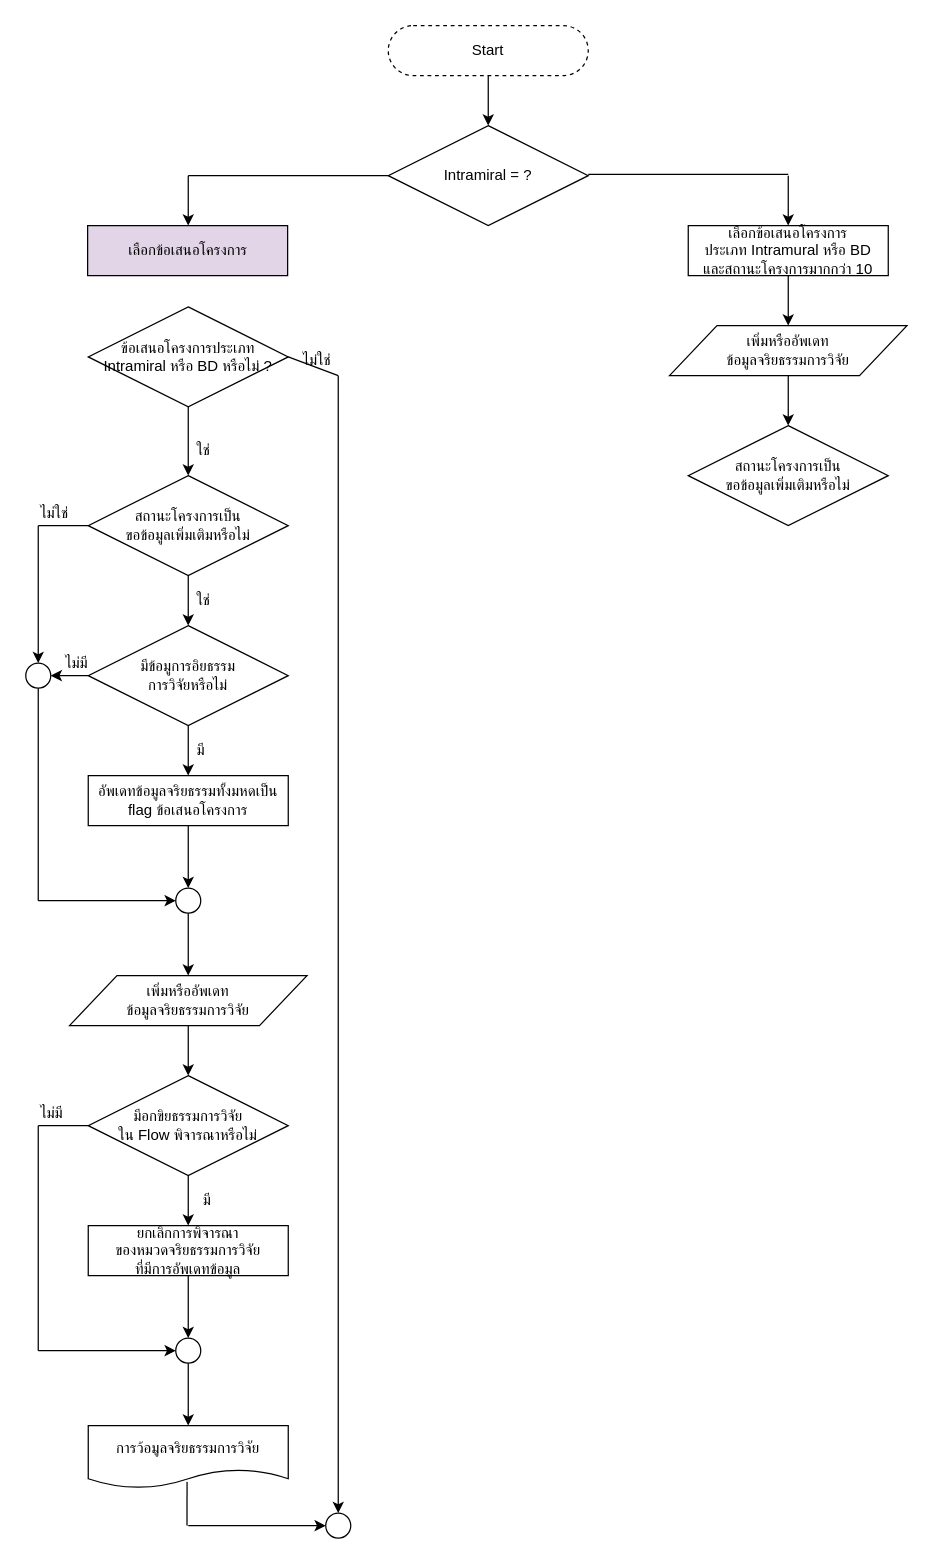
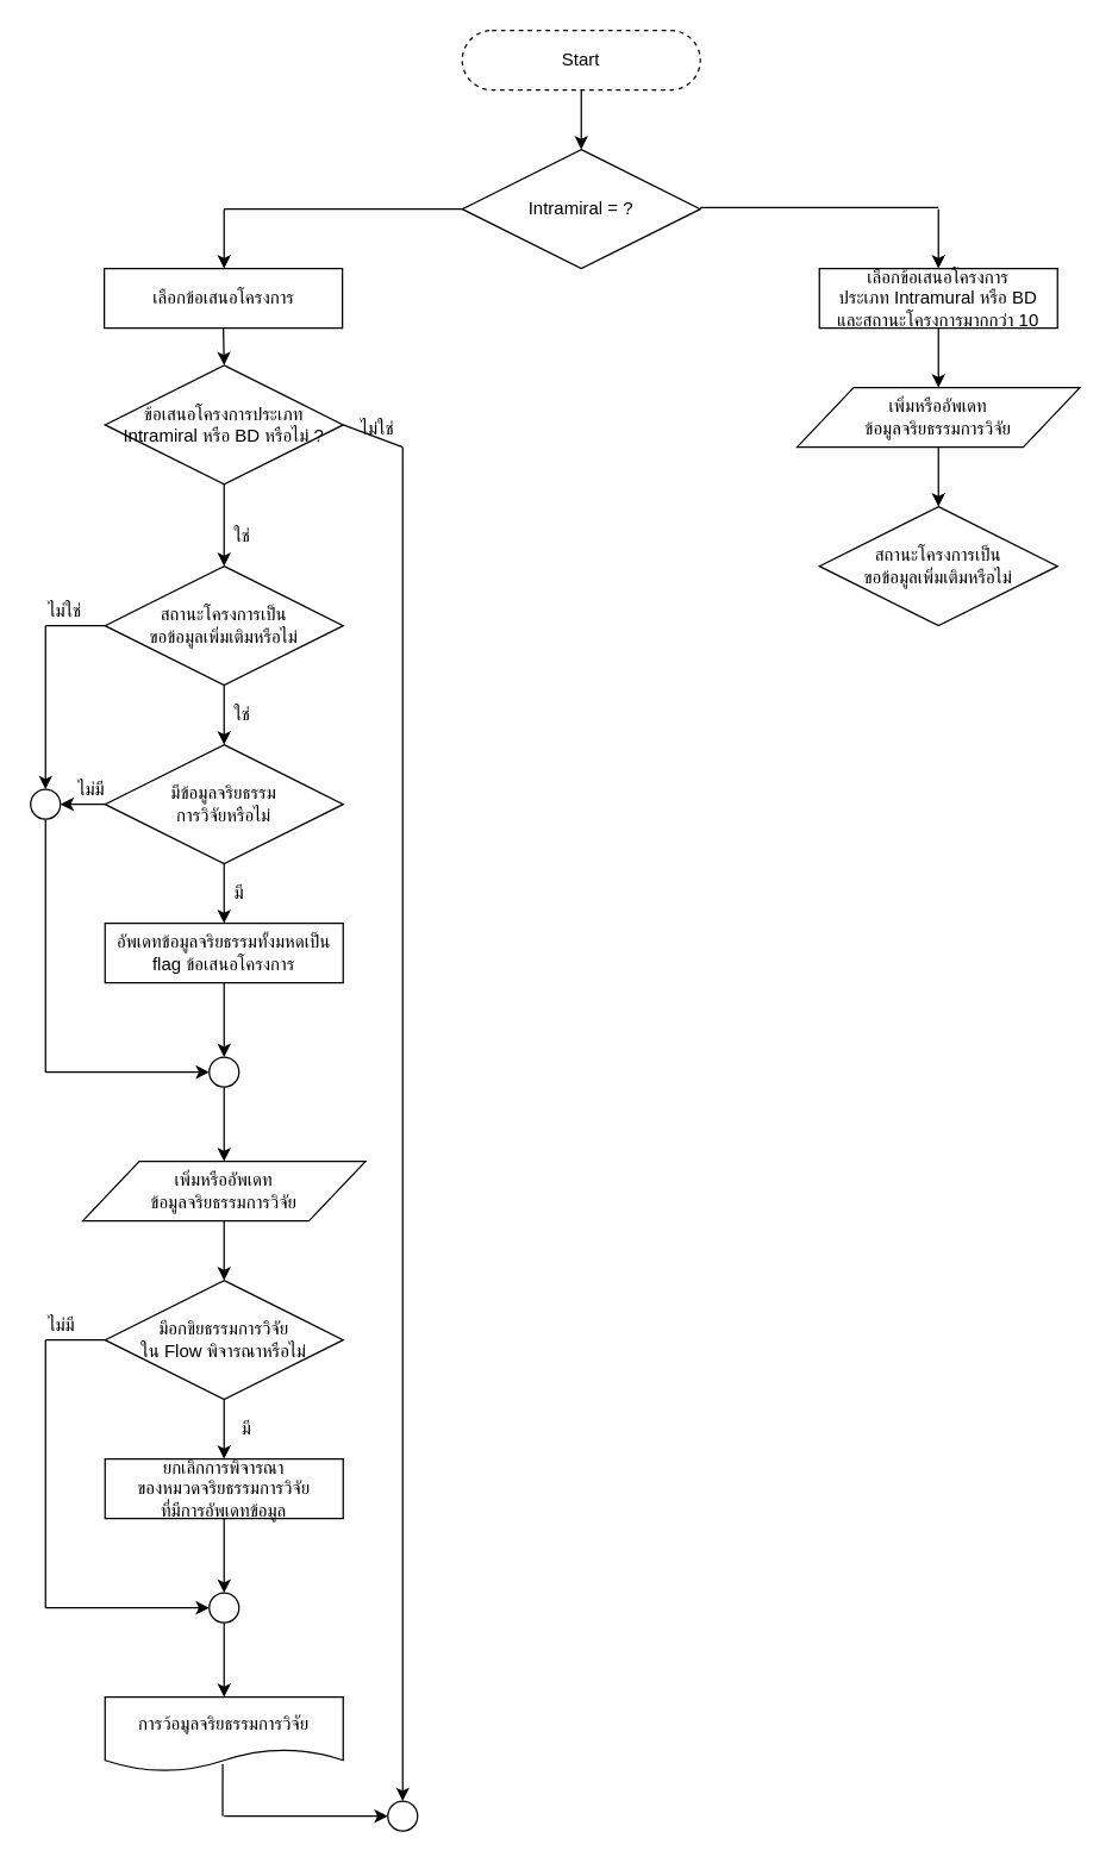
  <mxCell id="0" />
  <mxCell id="1" parent="0" />
  <mxCell id="2" value="Start" style="rounded=1;whiteSpace=wrap;html=1;arcSize=50;dashed=1;" vertex="1" parent="1"><mxGeometry x="310" y="20" width="160" height="40" as="geometry" /></mxCell>
  <mxCell id="3" value="" style="endArrow=classic;html=1;exitX=0.5;exitY=1;exitDx=0;exitDy=0;" edge="1" parent="1" source="2"><mxGeometry width="50" height="50" relative="1" as="geometry"><mxPoint x="300" y="410" as="sourcePoint" /><mxPoint x="390" y="100" as="targetPoint" /></mxGeometry></mxCell>
  <mxCell id="4" value="Intramiral = ?" style="rhombus;whiteSpace=wrap;html=1;" vertex="1" parent="1"><mxGeometry x="310" y="100" width="160" height="80" as="geometry" /></mxCell>
  <mxCell id="5" value="" style="endArrow=none;html=1;entryX=0;entryY=0.5;entryDx=0;entryDy=0;" edge="1" parent="1" target="4"><mxGeometry width="50" height="50" relative="1" as="geometry"><mxPoint x="150" y="140" as="sourcePoint" /><mxPoint x="310" y="200" as="targetPoint" /></mxGeometry></mxCell>
  <mxCell id="6" value="" style="endArrow=none;html=1;entryX=0;entryY=0.5;entryDx=0;entryDy=0;" edge="1" parent="1"><mxGeometry width="50" height="50" relative="1" as="geometry"><mxPoint x="470" y="139" as="sourcePoint" /><mxPoint x="630" y="139" as="targetPoint" /></mxGeometry></mxCell>
  <mxCell id="7" value="" style="endArrow=classic;html=1;exitX=0.5;exitY=1;exitDx=0;exitDy=0;" edge="1" parent="1"><mxGeometry width="50" height="50" relative="1" as="geometry"><mxPoint x="150" y="140" as="sourcePoint" /><mxPoint x="150" y="180" as="targetPoint" /></mxGeometry></mxCell>
  <mxCell id="8" value="เพิ่มหรืออัพเดท&lt;br&gt;ข้อมูลจริยธรรมการวิจัย" style="shape=parallelogram;perimeter=parallelogramPerimeter;whiteSpace=wrap;html=1;" vertex="1" parent="1"><mxGeometry x="55" y="780" width="190" height="40" as="geometry" /></mxCell>
- <mxCell id="9" value="เลือกข้อเสนอโครงการ" style="rounded=0;whiteSpace=wrap;html=1;fillColor=#e1d5e7;" vertex="1" parent="1"><mxGeometry x="69.5" y="180" width="160" height="40" as="geometry" /></mxCell>
+ <mxCell id="9" value="เลือกข้อเสนอโครงการ" style="rounded=0;whiteSpace=wrap;html=1;" vertex="1" parent="1"><mxGeometry x="69.5" y="180" width="160" height="40" as="geometry" /></mxCell>
  <mxCell id="10" value="" style="endArrow=classic;html=1;exitX=0.5;exitY=1;exitDx=0;exitDy=0;" edge="1" parent="1" source="8"><mxGeometry width="50" height="50" relative="1" as="geometry"><mxPoint x="160" y="1100" as="sourcePoint" /><mxPoint x="150" y="860" as="targetPoint" /></mxGeometry></mxCell>
  <mxCell id="11" value="มีอกขิยธรรมการวิจัย&lt;br&gt;ใน Flow พิจารณาหรือไม่" style="rhombus;whiteSpace=wrap;html=1;" vertex="1" parent="1"><mxGeometry x="70" y="860" width="160" height="80" as="geometry" /></mxCell>
  <mxCell id="12" value="ยกเลิกการพิจารณา&lt;br&gt;ของหมวดจริยธรรมการวิจัย&lt;br&gt;ที่มีการอัพเดทข้อมูล" style="rounded=0;whiteSpace=wrap;html=1;" vertex="1" parent="1"><mxGeometry x="70" y="980" width="160" height="40" as="geometry" /></mxCell>
  <mxCell id="13" value="" style="endArrow=classic;html=1;exitX=0.5;exitY=1;exitDx=0;exitDy=0;entryX=0.5;entryY=0;entryDx=0;entryDy=0;" edge="1" parent="1" source="11" target="12"><mxGeometry width="50" height="50" relative="1" as="geometry"><mxPoint x="310" y="960" as="sourcePoint" /><mxPoint x="360" y="910" as="targetPoint" /></mxGeometry></mxCell>
  <mxCell id="14" value="อัพเดทข้อมูลจริยธรรมทั้งมหดเป็น flag ข้อเสนอโครงการ" style="rounded=0;whiteSpace=wrap;html=1;" vertex="1" parent="1"><mxGeometry x="70" y="620" width="160" height="40" as="geometry" /></mxCell>
  <mxCell id="15" value="การว้อมูลจริยธรรมการวิจัย" style="shape=document;whiteSpace=wrap;html=1;boundedLbl=1;" vertex="1" parent="1"><mxGeometry x="70" y="1140" width="160" height="50" as="geometry" /></mxCell>
  <mxCell id="16" value="มี" style="text;html=1;resizable=0;points=[];autosize=1;align=left;verticalAlign=top;spacingTop=-4;" vertex="1" parent="1"><mxGeometry x="160" y="950" width="20" height="20" as="geometry" /></mxCell>
  <mxCell id="17" value="" style="ellipse;whiteSpace=wrap;html=1;aspect=fixed;" vertex="1" parent="1"><mxGeometry x="140" y="1070" width="20" height="20" as="geometry" /></mxCell>
  <mxCell id="18" value="" style="endArrow=classic;html=1;entryX=0;entryY=0.5;entryDx=0;entryDy=0;" edge="1" parent="1" target="17"><mxGeometry width="50" height="50" relative="1" as="geometry"><mxPoint x="30" y="1080" as="sourcePoint" /><mxPoint x="70" y="1210" as="targetPoint" /></mxGeometry></mxCell>
  <mxCell id="19" value="" style="endArrow=none;html=1;" edge="1" parent="1"><mxGeometry width="50" height="50" relative="1" as="geometry"><mxPoint x="30" y="1080" as="sourcePoint" /><mxPoint x="30" y="900" as="targetPoint" /></mxGeometry></mxCell>
  <mxCell id="20" value="" style="endArrow=classic;html=1;exitX=0.5;exitY=1;exitDx=0;exitDy=0;entryX=0.5;entryY=0;entryDx=0;entryDy=0;" edge="1" parent="1" source="17" target="15"><mxGeometry width="50" height="50" relative="1" as="geometry"><mxPoint x="-70" y="1170" as="sourcePoint" /><mxPoint x="-20" y="1120" as="targetPoint" /></mxGeometry></mxCell>
  <mxCell id="21" value="" style="endArrow=classic;html=1;exitX=0.5;exitY=1;exitDx=0;exitDy=0;entryX=0.5;entryY=0;entryDx=0;entryDy=0;" edge="1" parent="1" source="12" target="17"><mxGeometry width="50" height="50" relative="1" as="geometry"><mxPoint x="380" y="1040" as="sourcePoint" /><mxPoint x="430" y="990" as="targetPoint" /></mxGeometry></mxCell>
  <mxCell id="22" value="สถานะโครงการเป็น&lt;br&gt;ขอข้อมูลเพิ่มเติมหรือไม่" style="rhombus;whiteSpace=wrap;html=1;" vertex="1" parent="1"><mxGeometry x="70" y="380" width="160" height="80" as="geometry" /></mxCell>
  <mxCell id="23" value="" style="ellipse;whiteSpace=wrap;html=1;aspect=fixed;" vertex="1" parent="1"><mxGeometry x="140" y="710" width="20" height="20" as="geometry" /></mxCell>
  <mxCell id="24" value="" style="endArrow=classic;html=1;exitX=0.5;exitY=1;exitDx=0;exitDy=0;entryX=0.5;entryY=0;entryDx=0;entryDy=0;" edge="1" parent="1" source="14" target="23"><mxGeometry width="50" height="50" relative="1" as="geometry"><mxPoint x="-130" y="700" as="sourcePoint" /><mxPoint x="-80" y="650" as="targetPoint" /></mxGeometry></mxCell>
  <mxCell id="25" value="" style="endArrow=classic;html=1;exitX=0.5;exitY=1;exitDx=0;exitDy=0;entryX=0.5;entryY=0;entryDx=0;entryDy=0;" edge="1" parent="1" source="23" target="8"><mxGeometry width="50" height="50" relative="1" as="geometry"><mxPoint x="-60" y="740" as="sourcePoint" /><mxPoint y="690" as="targetPoint" x="-10" /></mxGeometry></mxCell>
  <mxCell id="26" value="" style="endArrow=none;html=1;entryX=0;entryY=0.5;entryDx=0;entryDy=0;" edge="1" parent="1" target="22"><mxGeometry width="50" height="50" relative="1" as="geometry"><mxPoint x="30" y="420" as="sourcePoint" /><mxPoint x="-50" y="610" as="targetPoint" /></mxGeometry></mxCell>
  <mxCell id="27" value="" style="endArrow=classic;html=1;entryX=0;entryY=0.5;entryDx=0;entryDy=0;" edge="1" parent="1" target="23"><mxGeometry width="50" height="50" relative="1" as="geometry"><mxPoint x="30" y="720" as="sourcePoint" /><mxPoint x="10" y="750" as="targetPoint" /></mxGeometry></mxCell>
- <mxCell id="28" value="มีข้อมูการอิยธรรม&lt;br&gt;การวิจัยหรือไม่" style="rhombus;whiteSpace=wrap;html=1;" vertex="1" parent="1"><mxGeometry x="70" y="500" width="160" height="80" as="geometry" /></mxCell>
+ <mxCell id="28" value="มีข้อมูลจริยธรรม&lt;br&gt;การวิจัยหรือไม่" style="rhombus;whiteSpace=wrap;html=1;" vertex="1" parent="1"><mxGeometry x="70" y="500" width="160" height="80" as="geometry" /></mxCell>
  <mxCell id="29" value="" style="ellipse;whiteSpace=wrap;html=1;aspect=fixed;" vertex="1" parent="1"><mxGeometry x="20" y="530" width="20" height="20" as="geometry" /></mxCell>
  <mxCell id="30" value="" style="endArrow=classic;html=1;entryX=0.5;entryY=0;entryDx=0;entryDy=0;" edge="1" parent="1" target="29"><mxGeometry width="50" height="50" relative="1" as="geometry"><mxPoint x="30" y="420" as="sourcePoint" /><mxPoint x="-70" y="470" as="targetPoint" /></mxGeometry></mxCell>
  <mxCell id="31" value="" style="endArrow=classic;html=1;exitX=0;exitY=0.5;exitDx=0;exitDy=0;entryX=1;entryY=0.5;entryDx=0;entryDy=0;" edge="1" parent="1" source="28" target="29"><mxGeometry width="50" height="50" relative="1" as="geometry"><mxPoint x="-60" y="630" as="sourcePoint" /><mxPoint y="580" as="targetPoint" x="-10" /></mxGeometry></mxCell>
  <mxCell id="32" value="" style="endArrow=classic;html=1;exitX=0.5;exitY=1;exitDx=0;exitDy=0;entryX=0.5;entryY=0;entryDx=0;entryDy=0;" edge="1" parent="1" source="22" target="28"><mxGeometry width="50" height="50" relative="1" as="geometry"><mxPoint x="360" y="480" as="sourcePoint" /><mxPoint x="410" y="430" as="targetPoint" /></mxGeometry></mxCell>
  <mxCell id="33" value="" style="endArrow=none;html=1;entryX=0.5;entryY=1;entryDx=0;entryDy=0;" edge="1" parent="1" target="29"><mxGeometry width="50" height="50" relative="1" as="geometry"><mxPoint x="30" y="720" as="sourcePoint" /><mxPoint x="-50" y="580" as="targetPoint" /></mxGeometry></mxCell>
  <mxCell id="34" value="" style="endArrow=classic;html=1;exitX=0.5;exitY=1;exitDx=0;exitDy=0;entryX=0.5;entryY=0;entryDx=0;entryDy=0;" edge="1" parent="1" source="28" target="14"><mxGeometry width="50" height="50" relative="1" as="geometry"><mxPoint x="330" y="580" as="sourcePoint" /><mxPoint x="380" y="530" as="targetPoint" /></mxGeometry></mxCell>
  <mxCell id="35" value="" style="endArrow=none;html=1;entryX=0;entryY=0.5;entryDx=0;entryDy=0;" edge="1" parent="1" target="11"><mxGeometry width="50" height="50" relative="1" as="geometry"><mxPoint x="30" y="900" as="sourcePoint" /><mxPoint x="-50" y="870" as="targetPoint" /></mxGeometry></mxCell>
  <mxCell id="36" value="ใช่" style="text;html=1;resizable=0;points=[];autosize=1;align=left;verticalAlign=top;spacingTop=-4;" vertex="1" parent="1"><mxGeometry x="155" y="470" width="30" height="20" as="geometry" /></mxCell>
  <mxCell id="37" value="ไม่ใช่" style="text;html=1;resizable=0;points=[];autosize=1;align=left;verticalAlign=top;spacingTop=-4;" vertex="1" parent="1"><mxGeometry x="30" y="400" width="40" height="20" as="geometry" /></mxCell>
  <mxCell id="38" value="มี" style="text;html=1;resizable=0;points=[];autosize=1;align=left;verticalAlign=top;spacingTop=-4;" vertex="1" parent="1"><mxGeometry x="155" y="590" width="20" height="20" as="geometry" /></mxCell>
  <mxCell id="39" value="ไม่มี" style="text;html=1;resizable=0;points=[];autosize=1;align=left;verticalAlign=top;spacingTop=-4;" vertex="1" parent="1"><mxGeometry x="50" y="520" width="40" height="20" as="geometry" /></mxCell>
  <mxCell id="40" value="ไม่มี" style="text;html=1;resizable=0;points=[];autosize=1;align=left;verticalAlign=top;spacingTop=-4;" vertex="1" parent="1"><mxGeometry x="30" y="880" width="40" height="20" as="geometry" /></mxCell>
  <mxCell id="41" value="ข้อเสนอโครงการประเภท&lt;br&gt;Intramiral หรือ BD หรือไม่ ?" style="rhombus;whiteSpace=wrap;html=1;" vertex="1" parent="1"><mxGeometry x="70" y="245" width="160" height="80" as="geometry" /></mxCell>
+ <mxCell id="42" value="" style="endArrow=classic;html=1;exitX=0.5;exitY=1;exitDx=0;exitDy=0;entryX=0.5;entryY=0;entryDx=0;entryDy=0;" edge="1" parent="1" source="9" target="41"><mxGeometry width="50" height="50" relative="1" as="geometry"><mxPoint x="380" y="660" as="sourcePoint" /><mxPoint x="430" y="610" as="targetPoint" /></mxGeometry></mxCell>
  <mxCell id="43" value="" style="endArrow=classic;html=1;exitX=0.5;exitY=1;exitDx=0;exitDy=0;entryX=0.5;entryY=0;entryDx=0;entryDy=0;" edge="1" parent="1" source="41" target="22"><mxGeometry width="50" height="50" relative="1" as="geometry"><mxPoint x="390" y="660" as="sourcePoint" /><mxPoint x="440" y="610" as="targetPoint" /></mxGeometry></mxCell>
  <mxCell id="44" value="ใช่" style="text;html=1;resizable=0;points=[];autosize=1;align=left;verticalAlign=top;spacingTop=-4;" vertex="1" parent="1"><mxGeometry x="155" y="350" width="30" height="20" as="geometry" /></mxCell>
  <mxCell id="45" value="" style="endArrow=none;html=1;entryX=1;entryY=0.5;entryDx=0;entryDy=0;" edge="1" parent="1" target="41"><mxGeometry width="50" height="50" relative="1" as="geometry"><mxPoint x="270" y="300" as="sourcePoint" /><mxPoint x="415" y="505" as="targetPoint" /></mxGeometry></mxCell>
  <mxCell id="46" value="" style="endArrow=classic;html=1;entryX=0.5;entryY=0;entryDx=0;entryDy=0;" edge="1" parent="1" target="48"><mxGeometry width="50" height="50" relative="1" as="geometry"><mxPoint x="270" y="300" as="sourcePoint" /><mxPoint x="270" y="1180" as="targetPoint" /></mxGeometry></mxCell>
  <mxCell id="47" value="ไม่ใช่" style="text;html=1;resizable=0;points=[];autosize=1;align=left;verticalAlign=top;spacingTop=-4;" vertex="1" parent="1"><mxGeometry x="240" y="278" width="40" height="20" as="geometry" /></mxCell>
  <mxCell id="48" value="" style="ellipse;whiteSpace=wrap;html=1;aspect=fixed;" vertex="1" parent="1"><mxGeometry x="260" y="1210" width="20" height="20" as="geometry" /></mxCell>
  <mxCell id="49" value="" style="endArrow=classic;html=1;entryX=0;entryY=0.5;entryDx=0;entryDy=0;" edge="1" parent="1" target="48"><mxGeometry width="50" height="50" relative="1" as="geometry"><mxPoint x="150" y="1220" as="sourcePoint" /><mxPoint x="70" y="1250" as="targetPoint" /></mxGeometry></mxCell>
  <mxCell id="50" value="" style="endArrow=none;html=1;entryX=0.494;entryY=0.9;entryDx=0;entryDy=0;entryPerimeter=0;" edge="1" parent="1" target="15"><mxGeometry width="50" height="50" relative="1" as="geometry"><mxPoint x="149" y="1220" as="sourcePoint" /><mxPoint x="70" y="1250" as="targetPoint" /></mxGeometry></mxCell>
  <mxCell id="51" value="เลือกข้อเสนอโครงการ&lt;br&gt;ประเภท Intramural หรือ BD&lt;br&gt;และสถานะโครงการมากกว่า 10" style="rounded=0;whiteSpace=wrap;html=1;" vertex="1" parent="1"><mxGeometry x="550" y="180" width="160" height="40" as="geometry" /></mxCell>
  <mxCell id="52" value="" style="endArrow=classic;html=1;entryX=0.5;entryY=0;entryDx=0;entryDy=0;" edge="1" parent="1" target="51"><mxGeometry width="50" height="50" relative="1" as="geometry"><mxPoint x="630" y="140" as="sourcePoint" /><mxPoint x="610" y="278" as="targetPoint" /></mxGeometry></mxCell>
  <mxCell id="53" value="สถานะโครงการเป็น&lt;br&gt;ขอข้อมูลเพิ่มเติมหรือไม่" style="rhombus;whiteSpace=wrap;html=1;" vertex="1" parent="1"><mxGeometry x="550" y="340" width="160" height="80" as="geometry" /></mxCell>
  <mxCell id="54" value="เพิ่มหรืออัพเดท&lt;br&gt;ข้อมูลจริยธรรมการวิจัย" style="shape=parallelogram;perimeter=parallelogramPerimeter;whiteSpace=wrap;html=1;" vertex="1" parent="1"><mxGeometry x="535" y="260" width="190" height="40" as="geometry" /></mxCell>
  <mxCell id="55" value="" style="endArrow=classic;html=1;exitX=0.5;exitY=1;exitDx=0;exitDy=0;entryX=0.5;entryY=0;entryDx=0;entryDy=0;" edge="1" parent="1" source="51" target="54"><mxGeometry width="50" height="50" relative="1" as="geometry"><mxPoint x="525" y="625" as="sourcePoint" /><mxPoint x="575" y="575" as="targetPoint" /></mxGeometry></mxCell>
  <mxCell id="56" value="" style="endArrow=classic;html=1;exitX=0.5;exitY=1;exitDx=0;exitDy=0;entryX=0.5;entryY=0;entryDx=0;entryDy=0;" edge="1" parent="1" source="54" target="53"><mxGeometry width="50" height="50" relative="1" as="geometry"><mxPoint x="560" y="760" as="sourcePoint" /><mxPoint x="610" y="710" as="targetPoint" /></mxGeometry></mxCell>
